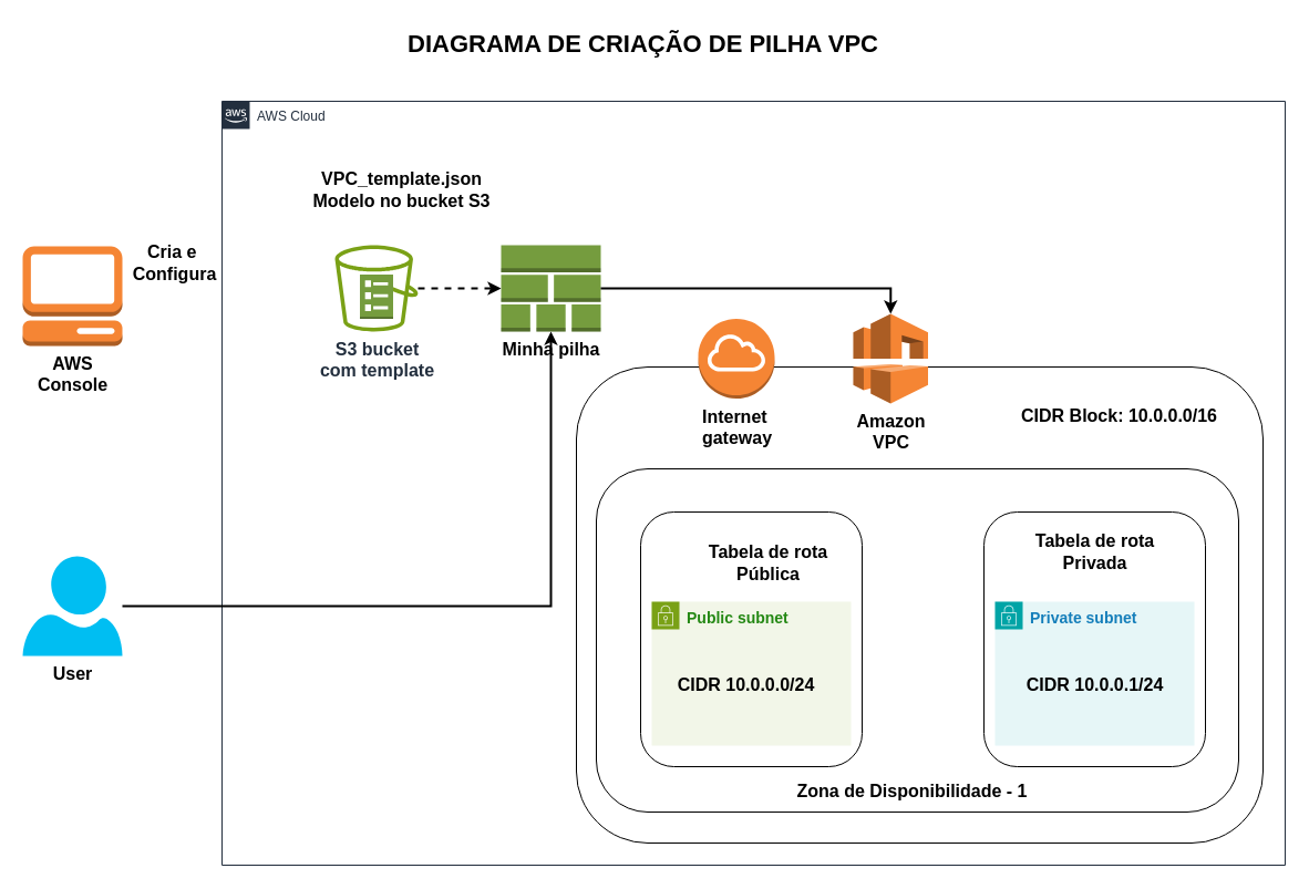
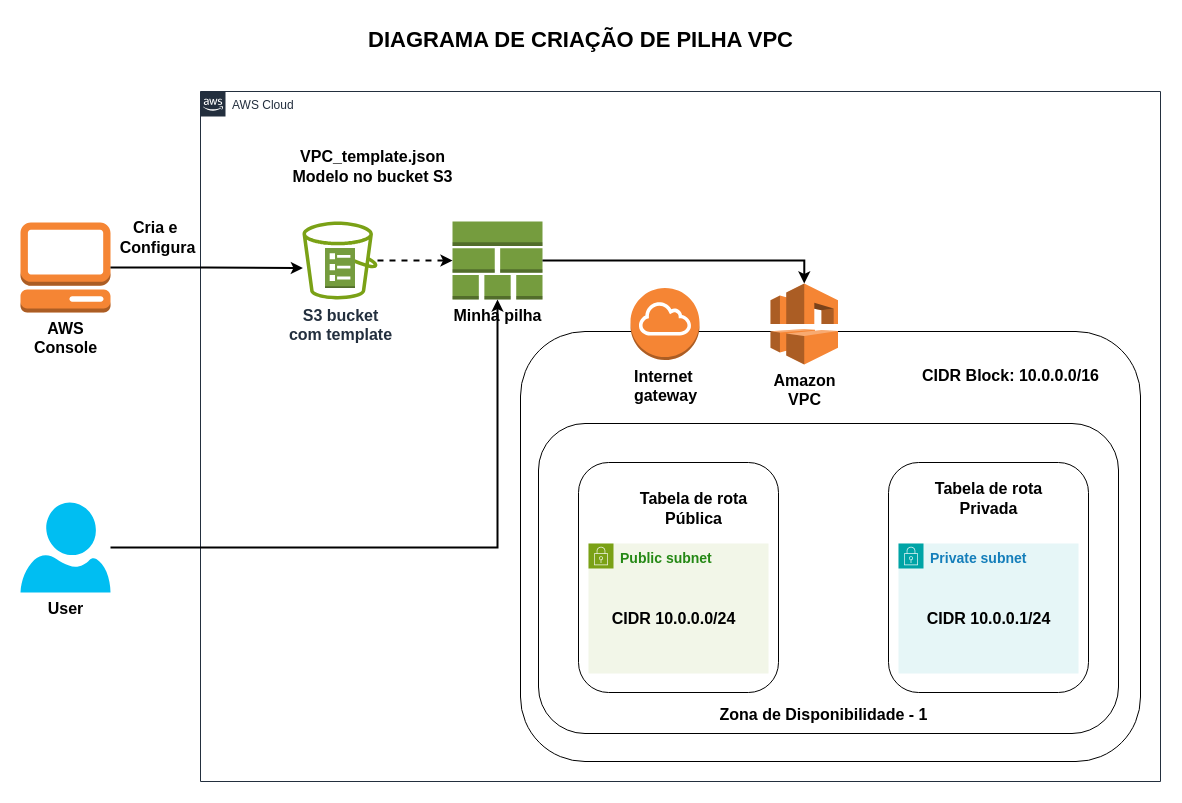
  <mxCell id="0" />
  <mxCell id="1" parent="0" />
  <mxCell id="2" value="" style="edgeStyle=orthogonalEdgeStyle;rounded=0;orthogonalLoop=1;jettySize=auto;html=1;endArrow=open;endFill=0;strokeWidth=2;" parent="1" edge="1"><mxGeometry relative="1" as="geometry"><mxPoint x="168" y="201" as="sourcePoint" /></mxGeometry></mxCell>
  <mxCell id="3" value="" style="edgeStyle=orthogonalEdgeStyle;rounded=0;orthogonalLoop=1;jettySize=auto;html=1;endArrow=open;endFill=0;strokeWidth=2;" parent="1" edge="1"><mxGeometry relative="1" as="geometry"><Array as="points"><mxPoint x="248" y="372" /></Array><mxPoint x="247.5" y="240" as="sourcePoint" /></mxGeometry></mxCell>
  <mxCell id="4" value="" style="edgeStyle=orthogonalEdgeStyle;rounded=0;orthogonalLoop=1;jettySize=auto;html=1;endArrow=open;endFill=0;strokeWidth=2;" parent="1" edge="1"><mxGeometry relative="1" as="geometry"><mxPoint x="448" y="371" as="sourcePoint" /></mxGeometry></mxCell>
  <mxCell id="5" value="" style="edgeStyle=orthogonalEdgeStyle;rounded=0;orthogonalLoop=1;jettySize=auto;html=1;endArrow=open;endFill=0;strokeWidth=2;" parent="1" edge="1"><mxGeometry relative="1" as="geometry"><mxPoint x="558" y="371" as="sourcePoint" /></mxGeometry></mxCell>
  <mxCell id="6" value="" style="edgeStyle=orthogonalEdgeStyle;rounded=0;orthogonalLoop=1;jettySize=auto;html=1;endArrow=open;endFill=0;strokeWidth=2;" parent="1" edge="1"><mxGeometry relative="1" as="geometry"><mxPoint x="678" y="371" as="sourcePoint" /></mxGeometry></mxCell>
  <mxCell id="7" value="AWS Cloud" style="points=[[0,0],[0.25,0],[0.5,0],[0.75,0],[1,0],[1,0.25],[1,0.5],[1,0.75],[1,1],[0.75,1],[0.5,1],[0.25,1],[0,1],[0,0.75],[0,0.5],[0,0.25]];outlineConnect=0;gradientColor=none;html=1;whiteSpace=wrap;fontSize=12;fontStyle=0;container=1;pointerEvents=0;collapsible=0;recursiveResize=0;shape=mxgraph.aws4.group;grIcon=mxgraph.aws4.group_aws_cloud_alt;strokeColor=#232F3E;fillColor=none;verticalAlign=top;align=left;spacingLeft=30;fontColor=#232F3E;dashed=0;" vertex="1" parent="1"><mxGeometry x="200" y="91" width="960" height="690" as="geometry" /></mxCell>
  <mxCell id="8" value="&lt;font style=&quot;font-size: 16px;&quot;&gt;&lt;b&gt;S3&amp;nbsp;&lt;/b&gt;&lt;/font&gt;&lt;b style=&quot;font-size: 16px; background-color: initial;&quot;&gt;bucket&lt;/b&gt;&lt;div&gt;&lt;div style=&quot;font-size: 16px;&quot;&gt;&lt;font style=&quot;font-size: 16px;&quot;&gt;&lt;b&gt;com template&lt;/b&gt;&lt;/font&gt;&lt;/div&gt;&lt;/div&gt;" style="sketch=0;outlineConnect=0;fontColor=#232F3E;gradientColor=none;fillColor=#7AA116;strokeColor=none;dashed=0;verticalLabelPosition=bottom;verticalAlign=top;align=center;html=1;fontSize=12;fontStyle=0;aspect=fixed;pointerEvents=1;shape=mxgraph.aws4.bucket;" vertex="1" parent="7"><mxGeometry x="102" y="130" width="75" height="78" as="geometry" /></mxCell>
  <mxCell id="9" value="" style="outlineConnect=0;dashed=0;verticalLabelPosition=bottom;verticalAlign=top;align=center;html=1;shape=mxgraph.aws3.template;fillColor=#759C3E;gradientColor=none;" vertex="1" parent="7"><mxGeometry x="124.5" y="156.5" width="30" height="40" as="geometry" /></mxCell>
  <mxCell id="10" value="&lt;font style=&quot;font-size: 16px;&quot;&gt;&lt;b&gt;Minha pilha&lt;/b&gt;&lt;/font&gt;" style="outlineConnect=0;dashed=0;verticalLabelPosition=bottom;verticalAlign=top;align=center;html=1;shape=mxgraph.aws3.stack_aws_cloudformation;fillColor=#759C3E;gradientColor=none;" vertex="1" parent="7"><mxGeometry x="252" y="130" width="90" height="78" as="geometry" /></mxCell>
- <mxCell id="11" value="&lt;font style=&quot;font-size: 16px;&quot;&gt;&lt;b&gt;VPC_template.json&lt;br&gt;Modelo no bucket S3&lt;/b&gt;&lt;/font&gt;" style="text;html=1;align=center;verticalAlign=middle;resizable=0;points=[];autosize=1;strokeColor=none;fillColor=none;" vertex="1" parent="7"><mxGeometry x="72" y="55" width="180" height="50" as="geometry" /></mxCell>
+ <mxCell id="11" value="&lt;font style=&quot;font-size: 16px;&quot;&gt;&lt;b&gt;VPC_template.json&lt;br&gt;Modelo no bucket S3&lt;/b&gt;&lt;/font&gt;" style="text;html=1;align=center;verticalAlign=middle;resizable=0;points=[];autosize=1;strokeColor=none;fillColor=none;" vertex="1" parent="7"><mxGeometry x="82" y="50" width="180" height="50" as="geometry" /></mxCell>
  <mxCell id="12" style="edgeStyle=orthogonalEdgeStyle;rounded=0;orthogonalLoop=1;jettySize=auto;html=1;entryX=0;entryY=0.5;entryDx=0;entryDy=0;entryPerimeter=0;strokeWidth=2;dashed=1;" edge="1" parent="7" source="8" target="10"><mxGeometry relative="1" as="geometry" /></mxCell>
  <mxCell id="13" value="" style="rounded=1;whiteSpace=wrap;html=1;" vertex="1" parent="7"><mxGeometry x="320" y="240" width="620" height="430" as="geometry" /></mxCell>
  <mxCell id="14" value="&lt;font style=&quot;font-size: 16px;&quot;&gt;&lt;b&gt;Amazon&lt;/b&gt;&lt;/font&gt;&lt;div style=&quot;font-size: 16px;&quot;&gt;&lt;font style=&quot;font-size: 16px;&quot;&gt;&lt;b&gt;VPC&lt;/b&gt;&lt;/font&gt;&lt;/div&gt;" style="outlineConnect=0;dashed=0;verticalLabelPosition=bottom;verticalAlign=top;align=center;html=1;shape=mxgraph.aws3.vpc;fillColor=#F58534;gradientColor=none;" vertex="1" parent="7"><mxGeometry x="570" y="192" width="67.5" height="81" as="geometry" /></mxCell>
  <mxCell id="15" value="&lt;font style=&quot;font-size: 16px;&quot;&gt;&lt;b&gt;Internet&amp;nbsp;&lt;/b&gt;&lt;/font&gt;&lt;div style=&quot;font-size: 16px;&quot;&gt;&lt;font style=&quot;font-size: 16px;&quot;&gt;&lt;b&gt;gateway&lt;/b&gt;&lt;/font&gt;&lt;/div&gt;" style="outlineConnect=0;dashed=0;verticalLabelPosition=bottom;verticalAlign=top;align=center;html=1;shape=mxgraph.aws3.internet_gateway;fillColor=#F58534;gradientColor=none;" vertex="1" parent="7"><mxGeometry x="430" y="196.5" width="69" height="72" as="geometry" /></mxCell>
  <mxCell id="16" value="&lt;font style=&quot;font-size: 16px;&quot;&gt;&lt;b&gt;CIDR Block: 10.0.0.0/16&lt;/b&gt;&lt;/font&gt;" style="text;html=1;align=center;verticalAlign=middle;resizable=0;points=[];autosize=1;strokeColor=none;fillColor=none;" vertex="1" parent="7"><mxGeometry x="710" y="268.5" width="200" height="30" as="geometry" /></mxCell>
  <mxCell id="17" style="edgeStyle=orthogonalEdgeStyle;rounded=0;orthogonalLoop=1;jettySize=auto;html=1;entryX=0.5;entryY=0;entryDx=0;entryDy=0;entryPerimeter=0;strokeWidth=2;" edge="1" parent="7" source="10" target="14"><mxGeometry relative="1" as="geometry" /></mxCell>
  <mxCell id="18" value="" style="rounded=1;whiteSpace=wrap;html=1;" vertex="1" parent="1"><mxGeometry x="538" y="423" width="580" height="310" as="geometry" /></mxCell>
  <mxCell id="19" value="&lt;b&gt;&lt;font style=&quot;font-size: 16px;&quot;&gt;Zona de Disponibilidade - 1&lt;/font&gt;&lt;/b&gt;" style="text;html=1;align=center;verticalAlign=middle;resizable=0;points=[];autosize=1;strokeColor=none;fillColor=none;" vertex="1" parent="1"><mxGeometry x="708" y="699" width="230" height="30" as="geometry" /></mxCell>
  <mxCell id="20" value="" style="rounded=1;whiteSpace=wrap;html=1;" vertex="1" parent="1"><mxGeometry x="578" y="462" width="200" height="230" as="geometry" /></mxCell>
  <mxCell id="21" value="" style="rounded=1;whiteSpace=wrap;html=1;" vertex="1" parent="1"><mxGeometry x="888" y="462" width="200" height="230" as="geometry" /></mxCell>
  <mxCell id="22" value="&lt;font style=&quot;font-size: 16px;&quot;&gt;&lt;b&gt;Tabela de rota&lt;/b&gt;&lt;/font&gt;&lt;div style=&quot;font-size: 16px;&quot;&gt;&lt;font style=&quot;font-size: 16px;&quot;&gt;&lt;b&gt;Pública&lt;/b&gt;&lt;/font&gt;&lt;/div&gt;" style="text;html=1;align=center;verticalAlign=middle;resizable=0;points=[];autosize=1;strokeColor=none;fillColor=none;" vertex="1" parent="1"><mxGeometry x="628" y="483" width="130" height="50" as="geometry" /></mxCell>
  <mxCell id="23" value="&lt;b style=&quot;font-size: 16px;&quot;&gt;&lt;font style=&quot;font-size: 16px;&quot;&gt;Tabela de rota&lt;/font&gt;&lt;/b&gt;&lt;div style=&quot;font-size: 16px;&quot;&gt;&lt;b style=&quot;&quot;&gt;&lt;font style=&quot;font-size: 16px;&quot;&gt;Privada&lt;/font&gt;&lt;/b&gt;&lt;/div&gt;" style="text;html=1;align=center;verticalAlign=middle;resizable=0;points=[];autosize=1;strokeColor=none;fillColor=none;" vertex="1" parent="1"><mxGeometry x="923" y="473" width="130" height="50" as="geometry" /></mxCell>
  <mxCell id="24" value="&lt;b&gt;&lt;font style=&quot;font-size: 14px;&quot;&gt;Public subnet&lt;/font&gt;&lt;/b&gt;" style="points=[[0,0],[0.25,0],[0.5,0],[0.75,0],[1,0],[1,0.25],[1,0.5],[1,0.75],[1,1],[0.75,1],[0.5,1],[0.25,1],[0,1],[0,0.75],[0,0.5],[0,0.25]];outlineConnect=0;gradientColor=none;html=1;whiteSpace=wrap;fontSize=12;fontStyle=0;container=1;pointerEvents=0;collapsible=0;recursiveResize=0;shape=mxgraph.aws4.group;grIcon=mxgraph.aws4.group_security_group;grStroke=0;strokeColor=#7AA116;fillColor=#F2F6E8;verticalAlign=top;align=left;spacingLeft=30;fontColor=#248814;dashed=0;" vertex="1" parent="1"><mxGeometry x="588" y="543" width="180" height="130" as="geometry" /></mxCell>
  <mxCell id="25" value="&lt;b&gt;&lt;font style=&quot;font-size: 14px;&quot;&gt;Private subnet&lt;/font&gt;&lt;/b&gt;" style="points=[[0,0],[0.25,0],[0.5,0],[0.75,0],[1,0],[1,0.25],[1,0.5],[1,0.75],[1,1],[0.75,1],[0.5,1],[0.25,1],[0,1],[0,0.75],[0,0.5],[0,0.25]];outlineConnect=0;gradientColor=none;html=1;whiteSpace=wrap;fontSize=12;fontStyle=0;container=1;pointerEvents=0;collapsible=0;recursiveResize=0;shape=mxgraph.aws4.group;grIcon=mxgraph.aws4.group_security_group;grStroke=0;strokeColor=#00A4A6;fillColor=#E6F6F7;verticalAlign=top;align=left;spacingLeft=30;fontColor=#147EBA;dashed=0;" vertex="1" parent="1"><mxGeometry x="898" y="543" width="180" height="130" as="geometry" /></mxCell>
  <mxCell id="26" value="&lt;b&gt;&lt;font style=&quot;font-size: 16px;&quot;&gt;CIDR 10.0.0.1/24&lt;/font&gt;&lt;/b&gt;" style="text;html=1;align=center;verticalAlign=middle;resizable=0;points=[];autosize=1;strokeColor=none;fillColor=none;" vertex="1" parent="25"><mxGeometry x="15" y="60" width="150" height="30" as="geometry" /></mxCell>
  <mxCell id="27" value="&lt;b&gt;&lt;font style=&quot;font-size: 16px;&quot;&gt;CIDR 10.0.0.0/24&lt;/font&gt;&lt;/b&gt;" style="text;html=1;align=center;verticalAlign=middle;resizable=0;points=[];autosize=1;strokeColor=none;fillColor=none;" vertex="1" parent="1"><mxGeometry x="598" y="603" width="150" height="30" as="geometry" /></mxCell>
  <mxCell id="28" value="&lt;font style=&quot;font-size: 22px;&quot;&gt;&lt;b&gt;DIAGRAMA DE CRIAÇÃO DE PILHA VPC&lt;/b&gt;&lt;/font&gt;" style="text;html=1;align=center;verticalAlign=middle;resizable=0;points=[];autosize=1;strokeColor=none;fillColor=none;" vertex="1" parent="1"><mxGeometry x="355" y="20" width="450" height="40" as="geometry" /></mxCell>
  <mxCell id="29" value="&lt;b style=&quot;font-size: 16px;&quot;&gt;&lt;font style=&quot;font-size: 16px;&quot;&gt;AWS&lt;/font&gt;&lt;/b&gt;&lt;div style=&quot;font-size: 16px;&quot;&gt;&lt;b style=&quot;&quot;&gt;&lt;font style=&quot;font-size: 16px;&quot;&gt;Console&lt;br&gt;&lt;/font&gt;&lt;/b&gt;&lt;br&gt;&lt;/div&gt;" style="outlineConnect=0;dashed=0;verticalLabelPosition=bottom;verticalAlign=top;align=center;html=1;shape=mxgraph.aws3.management_console;fillColor=#F58534;gradientColor=none;" vertex="1" parent="1"><mxGeometry x="20" y="222" width="90" height="90" as="geometry" /></mxCell>
  <mxCell id="30" style="edgeStyle=orthogonalEdgeStyle;rounded=0;orthogonalLoop=1;jettySize=auto;html=1;strokeWidth=2;" edge="1" parent="1" source="31" target="10"><mxGeometry relative="1" as="geometry" /></mxCell>
  <mxCell id="31" value="&lt;b&gt;&lt;font style=&quot;font-size: 16px;&quot;&gt;User&lt;/font&gt;&lt;/b&gt;" style="verticalLabelPosition=bottom;html=1;verticalAlign=top;align=center;strokeColor=none;fillColor=#00BEF2;shape=mxgraph.azure.user;" vertex="1" parent="1"><mxGeometry x="20" y="502" width="90" height="90" as="geometry" /></mxCell>
+ <mxCell id="32" style="edgeStyle=orthogonalEdgeStyle;rounded=0;orthogonalLoop=1;jettySize=auto;html=1;entryX=0.005;entryY=0.597;entryDx=0;entryDy=0;entryPerimeter=0;strokeWidth=2;" edge="1" parent="1" source="29" target="8"><mxGeometry relative="1" as="geometry" /></mxCell>
  <mxCell id="33" value="&lt;b style=&quot;font-size: 16px;&quot;&gt;&lt;font style=&quot;font-size: 16px;&quot;&gt;Cria e&amp;nbsp;&lt;/font&gt;&lt;/b&gt;&lt;div style=&quot;font-size: 16px;&quot;&gt;&lt;b style=&quot;&quot;&gt;&lt;font style=&quot;font-size: 16px;&quot;&gt;Configura&lt;/font&gt;&lt;/b&gt;&lt;/div&gt;" style="text;html=1;align=center;verticalAlign=middle;resizable=0;points=[];autosize=1;strokeColor=none;fillColor=none;" vertex="1" parent="1"><mxGeometry x="107" y="212" width="100" height="50" as="geometry" /></mxCell>
